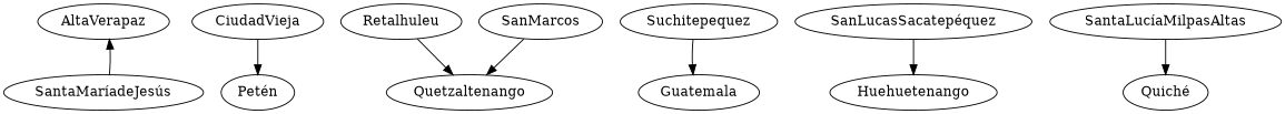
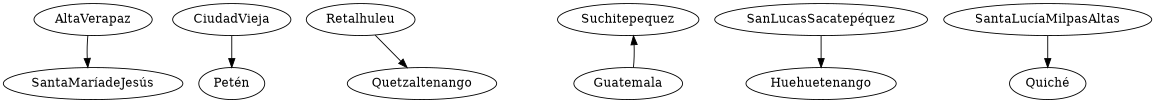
  digraph {
    AltaVerapaz
    "SantaMaríadeJesús"
    CiudadVieja
    "Petén"
    Retalhuleu
    Quetzaltenango
-   SanMarcos
    Suchitepequez
    Guatemala
    "SanLucasSacatepéquez"
    Huehuetenango
    "SantaLucíaMilpasAltas"
    "Quiché"
-   "SantaMaríadeJesús" -> AltaVerapaz
+   AltaVerapaz -> "SantaMaríadeJesús"
    CiudadVieja -> "Petén"
    Retalhuleu -> Quetzaltenango
-   SanMarcos -> Quetzaltenango
-   Suchitepequez -> Guatemala
+   Guatemala -> Suchitepequez
    "SanLucasSacatepéquez" -> Huehuetenango
    "SantaLucíaMilpasAltas" -> "Quiché"
  }
